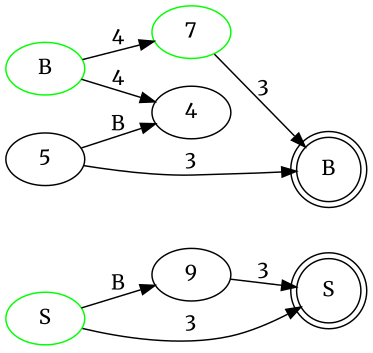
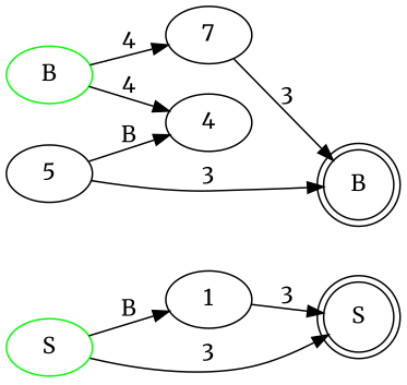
  digraph {
    fontname=Merriweather
    rankdir=LR
    node [fontname=Merriweather]
    edge [fontname=Merriweather]
    n1 [color=green label=S]
-   1 [label=9]
+   1
    n3 [label=S shape=doublecircle]
    n4 [color=green label=B]
    4
-   7 [color=green]
+   7
    n7 [label=B shape=doublecircle]
    5
    n1 -> 1 [label=B]
    n1 -> n3 [label=3]
    1 -> n3 [label=3]
    n4 -> 4 [label=4]
    n4 -> 7 [label=4]
    7 -> n7 [label=3]
    5 -> 4 [label=B]
    5 -> n7 [label=3]
  }
